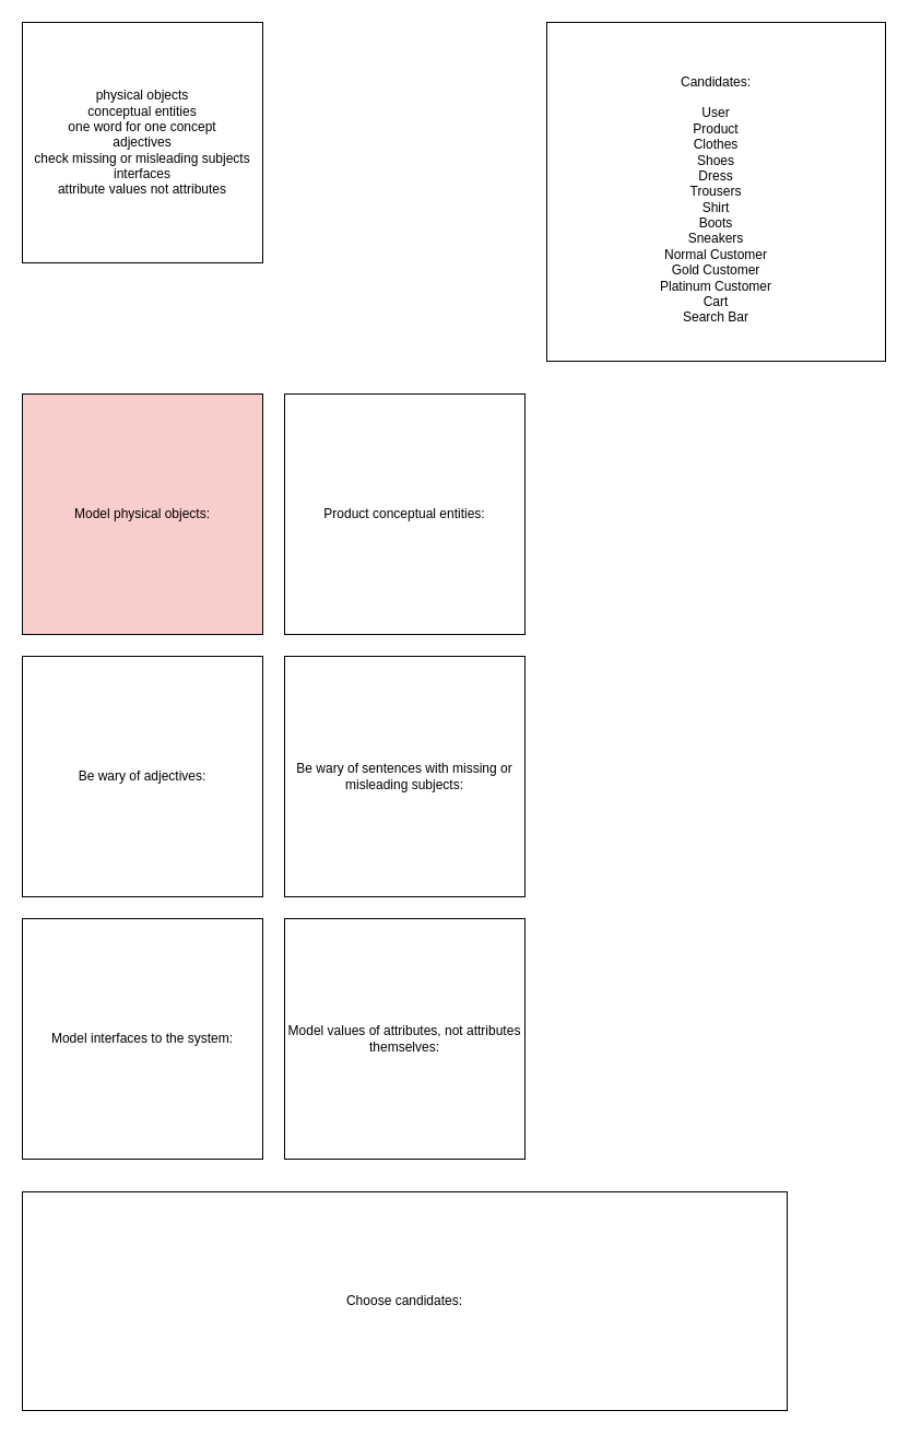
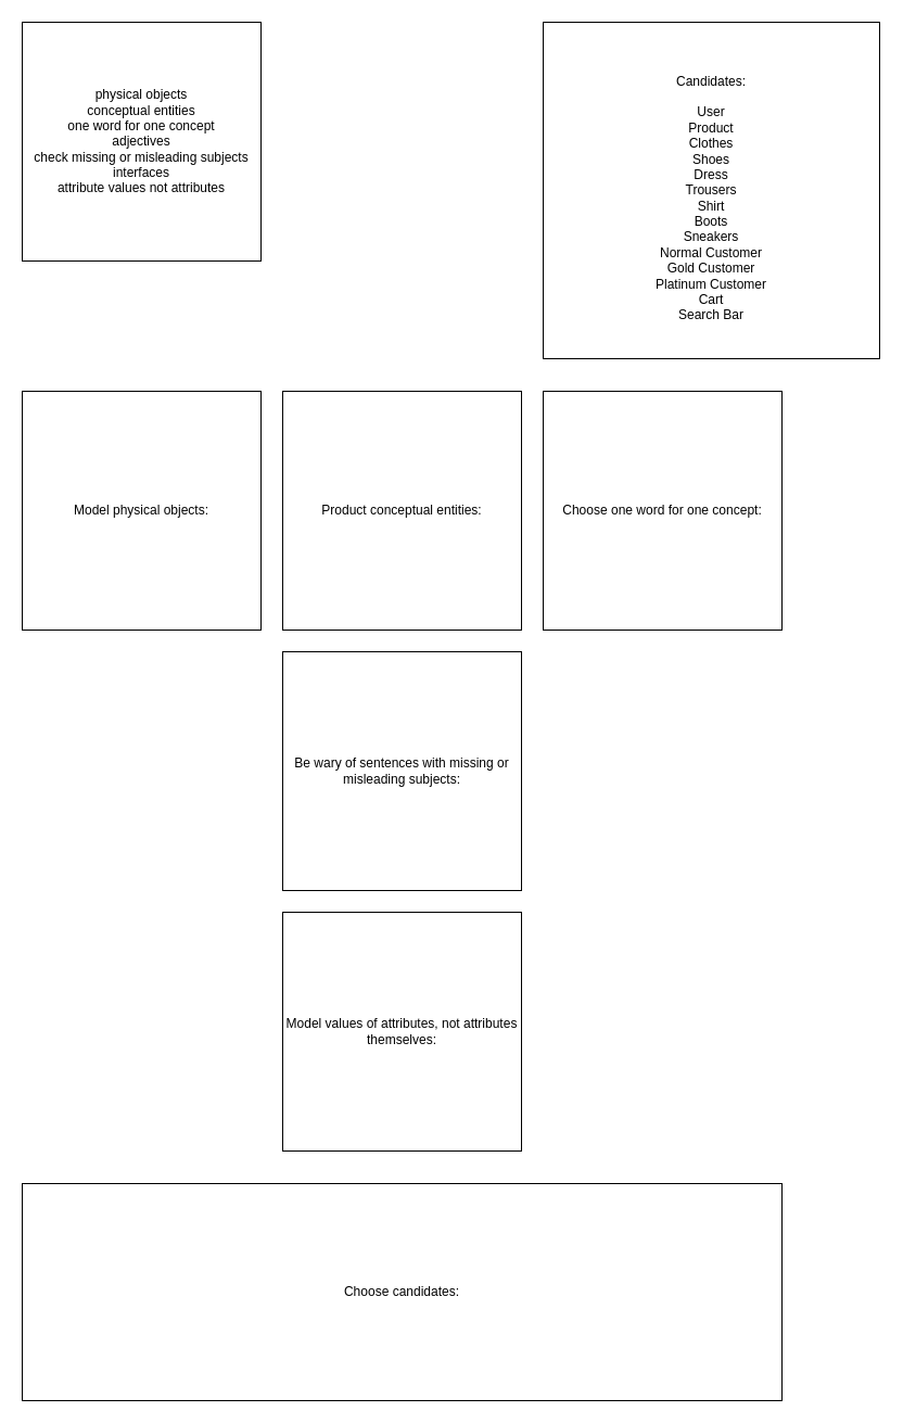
  <mxCell id="0" />
  <mxCell id="1" parent="0" />
  <mxCell id="2" value="Text" style="text;html=1;strokeColor=none;fillColor=none;align=center;verticalAlign=middle;whiteSpace=wrap;rounded=0;" vertex="1" parent="1"><mxGeometry x="55" y="70" width="220" height="190" as="geometry" /></mxCell>
  <mxCell id="3" value="physical objects&lt;br&gt;conceptual entities&lt;br&gt;one word for one concept&lt;br&gt;adjectives&lt;br&gt;check missing or misleading subjects&lt;br&gt;interfaces&lt;br&gt;attribute values not attributes" style="whiteSpace=wrap;html=1;aspect=fixed;" vertex="1" parent="1"><mxGeometry x="20" y="20" width="220" height="220" as="geometry" /></mxCell>
  <mxCell id="4" value="&lt;br&gt;Candidates:&lt;br&gt;&lt;br&gt;User&lt;br&gt;Product&lt;br&gt;Clothes&lt;br&gt;Shoes&lt;br&gt;Dress&lt;br&gt;Trousers&lt;br&gt;Shirt&lt;br&gt;Boots&lt;br&gt;Sneakers&lt;br&gt;Normal Customer&lt;br&gt;Gold Customer&lt;br&gt;Platinum Customer&lt;br&gt;Cart&lt;br&gt;Search Bar" style="whiteSpace=wrap;html=1;aspect=fixed;" vertex="1" parent="1"><mxGeometry x="500" y="20" width="310" height="310" as="geometry" /></mxCell>
- <mxCell id="5" value="Model physical objects:" style="whiteSpace=wrap;html=1;aspect=fixed;fillColor=#f8cecc;" vertex="1" parent="1"><mxGeometry x="20" y="360" width="220" height="220" as="geometry" /></mxCell>
+ <mxCell id="5" value="Model physical objects:" style="whiteSpace=wrap;html=1;aspect=fixed;" vertex="1" parent="1"><mxGeometry x="20" y="360" width="220" height="220" as="geometry" /></mxCell>
  <mxCell id="6" value="Product conceptual entities:" style="whiteSpace=wrap;html=1;aspect=fixed;" vertex="1" parent="1"><mxGeometry x="260" y="360" width="220" height="220" as="geometry" /></mxCell>
- <mxCell id="8" value="Be wary of adjectives:" style="whiteSpace=wrap;html=1;aspect=fixed;" vertex="1" parent="1"><mxGeometry x="20" y="600" width="220" height="220" as="geometry" /></mxCell>
+ <mxCell id="7" value="Choose one word for one concept:" style="whiteSpace=wrap;html=1;aspect=fixed;" vertex="1" parent="1"><mxGeometry x="500" y="360" width="220" height="220" as="geometry" /></mxCell>
  <mxCell id="9" value="Be wary of sentences with missing or misleading subjects:" style="whiteSpace=wrap;html=1;aspect=fixed;" vertex="1" parent="1"><mxGeometry x="260" y="600" width="220" height="220" as="geometry" /></mxCell>
  <mxCell id="10" value="Model values of attributes, not attributes themselves:" style="whiteSpace=wrap;html=1;aspect=fixed;" vertex="1" parent="1"><mxGeometry x="260" y="840" width="220" height="220" as="geometry" /></mxCell>
- <mxCell id="11" value="Model interfaces to the system:" style="whiteSpace=wrap;html=1;aspect=fixed;" vertex="1" parent="1"><mxGeometry x="20" y="840" width="220" height="220" as="geometry" /></mxCell>
  <mxCell id="12" value="Choose candidates:&lt;br&gt;" style="rounded=0;whiteSpace=wrap;html=1;" vertex="1" parent="1"><mxGeometry x="20" y="1090" width="700" height="200" as="geometry" /></mxCell>
